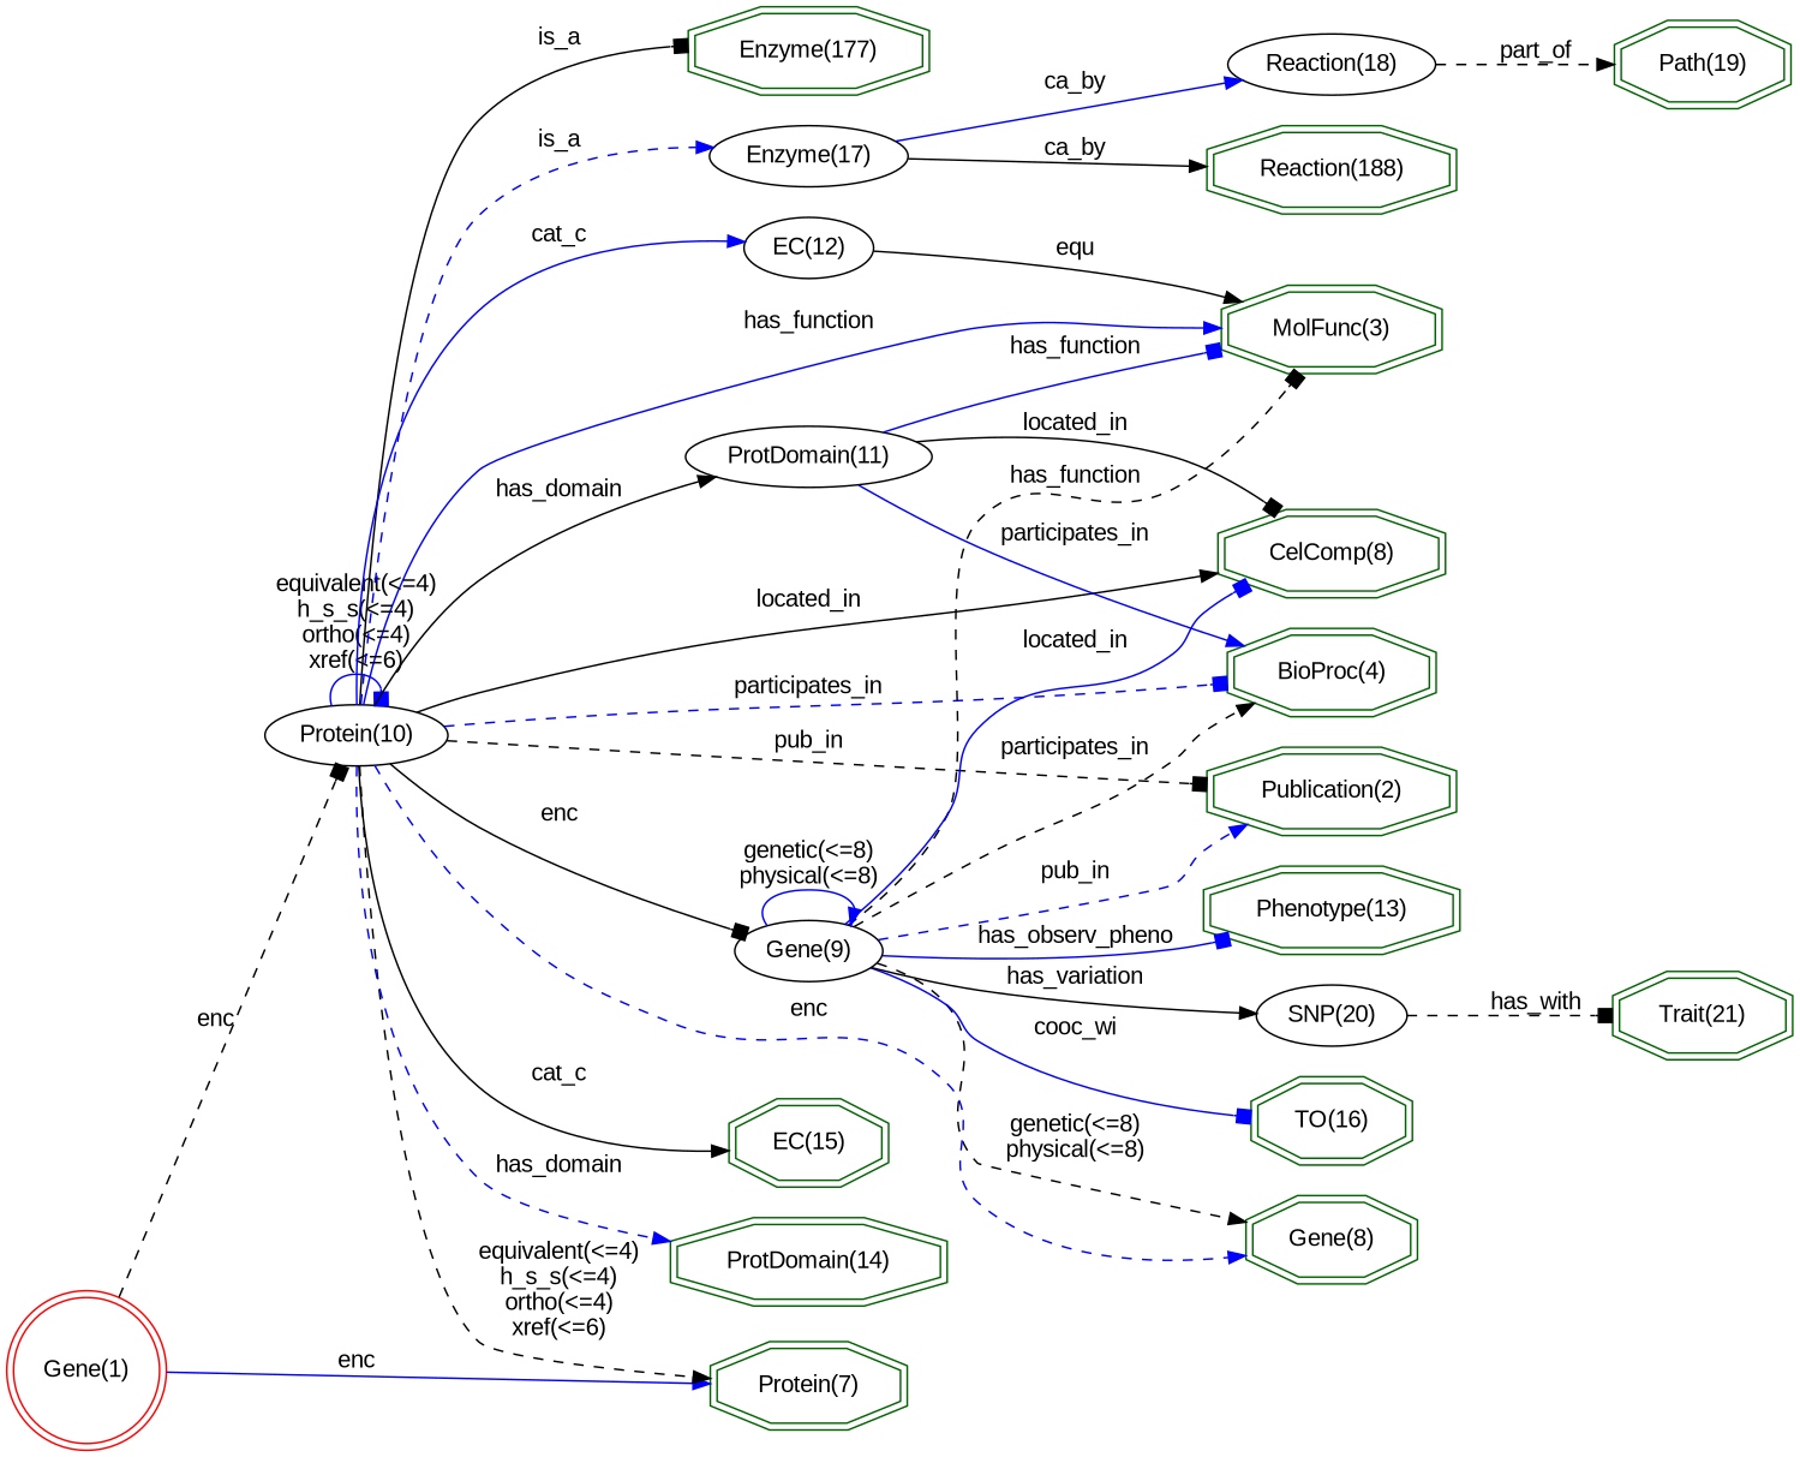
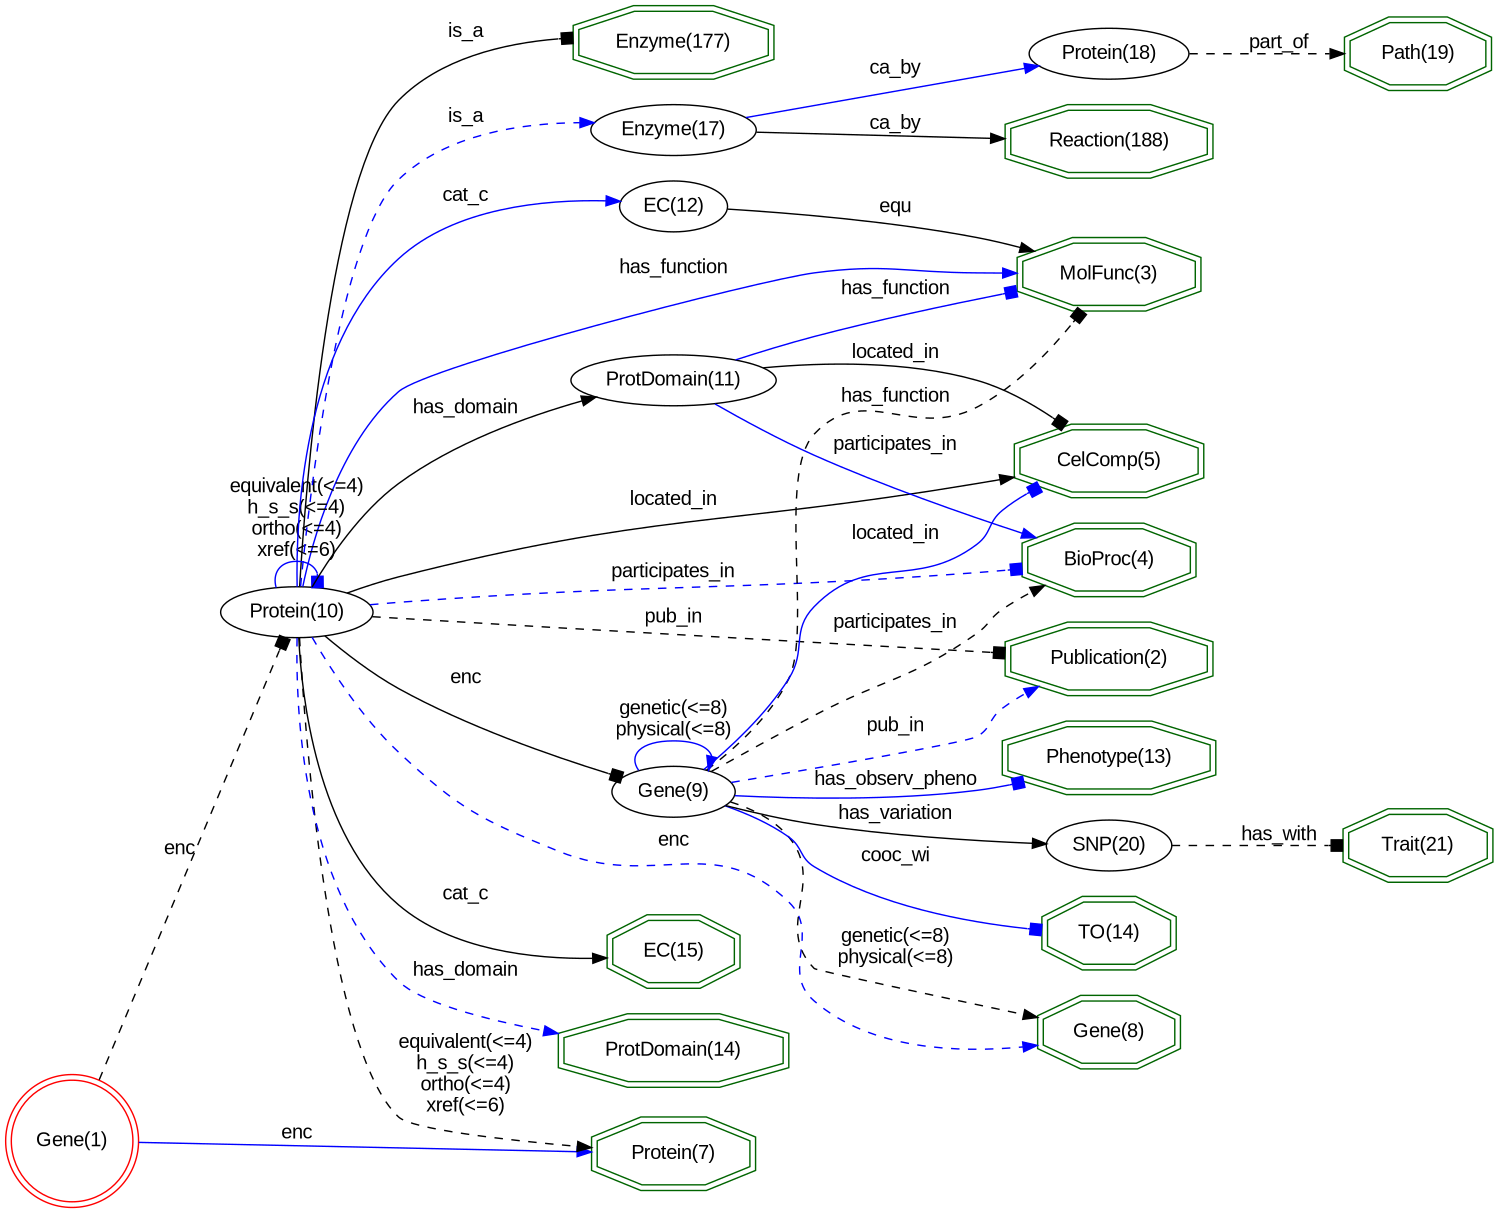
  digraph {
    fontname="Liberation Sans"
    rankdir=LR
    node [color=darkgreen fontname="Liberation Sans" shape=doubleoctagon]
    edge [arrowhead=normal color=black fontname="Liberation Sans" style=solid]
    "MolFunc(3)" [height=0.61111 width=1.7]
-   "CelComp(5)" [height=0.61111 width=1.7443 label="CelComp(8)"]
+   "CelComp(5)" [height=0.61111 width=1.7443]
    "BioProc(4)" [height=0.61111 width=1.5966]
    "Reaction(188)" [height=0.61111 width=1.9359]
    "EC(15)" [height=0.61111 width=1.1977]
    "Gene(8)" [height=0.61111 width=1.286]
-   "TO(16)" [height=0.61111 width=1.2077]
+   "TO(16)" [height=0.61111 width=1.2077 label="TO(14)"]
    "Phenotype(13)" [height=0.61111 width=1.9805]
    "Trait(21)" [height=0.61111 width=1.3655]
    "Publication(2)" [height=0.61111 width=1.9362]
    "Protein(7)" [height=0.61111 width=1.4931]
    "ProtDomain(14)" [height=0.61111 width=2.1578]
    "Enzyme(177)" [height=0.61111 width=1.8621]
    "Path(19)" [height=0.61111 width=1.3307]
    "Gene(1)" [color=red height=1.1966 shape=doublecircle width=1.1966]
    "Protein(10)" [height=0.5 width=1.3996 color="" shape=""]
    "ProtDomain(11)" [height=0.5 width=1.8819 color="" shape=""]
    "EC(12)" [height=0.5 width=1.0039 color="" shape=""]
    "Gene(9)" [height=0.5 width=1.0855 color="" shape=""]
    "Enzyme(17)" [height=0.5 width=1.4949 color="" shape=""]
    "SNP(20)" [height=0.5 width=1.1406 color="" shape=""]
-   "Reaction(18)" [height=0.5 width=1.5631 color="" shape=""]
+   "Reaction(18)" [height=0.5 width=1.5631 label="Protein(18)" color="" shape=""]
    "Gene(1)" -> "Protein(7)" [color=blue label=enc]
    "Gene(1)" -> "Protein(10)" [arrowhead=box label=enc style=dashed]
    "Protein(10)" -> "MolFunc(3)" [color=blue label=has_function]
    "Protein(10)" -> "CelComp(5)" [label=located_in]
    "Protein(10)" -> "BioProc(4)" [arrowhead=box color=blue label=participates_in style=dashed]
    "Protein(10)" -> "EC(15)" [label=cat_c]
    "Protein(10)" -> "Gene(8)" [color=blue label=enc style=dashed]
    "Protein(10)" -> "Publication(2)" [arrowhead=box label=pub_in style=dashed]
    "Protein(10)" -> "Protein(7)" [label="equivalent(<=4)\nh_s_s(<=4)\northo(<=4)\nxref(<=6)" style=dashed]
    "Protein(10)" -> "ProtDomain(14)" [color=blue label=has_domain style=dashed]
    "Protein(10)" -> "Enzyme(177)" [arrowhead=box label=is_a]
    "Protein(10)" -> "Protein(10)" [arrowhead=box color=blue label="equivalent(<=4)\nh_s_s(<=4)\northo(<=4)\nxref(<=6)"]
    "Protein(10)" -> "ProtDomain(11)" [label=has_domain]
    "Protein(10)" -> "EC(12)" [color=blue label=cat_c]
    "Protein(10)" -> "Gene(9)" [arrowhead=box label=enc]
    "Protein(10)" -> "Enzyme(17)" [color=blue label=is_a style=dashed]
    "ProtDomain(11)" -> "MolFunc(3)" [arrowhead=box color=blue label=has_function]
    "ProtDomain(11)" -> "CelComp(5)" [arrowhead=box label=located_in]
    "ProtDomain(11)" -> "BioProc(4)" [color=blue label=participates_in]
    "EC(12)" -> "MolFunc(3)" [label=equ]
    "Gene(9)" -> "MolFunc(3)" [arrowhead=box label=has_function style=dashed]
    "Gene(9)" -> "CelComp(5)" [arrowhead=box color=blue label=located_in]
    "Gene(9)" -> "BioProc(4)" [label=participates_in style=dashed]
    "Gene(9)" -> "Gene(8)" [label="genetic(<=8)\nphysical(<=8)" style=dashed]
    "Gene(9)" -> "TO(16)" [arrowhead=box color=blue label=cooc_wi]
    "Gene(9)" -> "Phenotype(13)" [arrowhead=box color=blue label=has_observ_pheno]
    "Gene(9)" -> "Publication(2)" [color=blue label=pub_in style=dashed]
    "Gene(9)" -> "Gene(9)" [color=blue label="genetic(<=8)\nphysical(<=8)"]
    "Gene(9)" -> "SNP(20)" [label=has_variation]
    "Enzyme(17)" -> "Reaction(188)" [label=ca_by]
    "Enzyme(17)" -> "Reaction(18)" [color=blue label=ca_by]
    "SNP(20)" -> "Trait(21)" [arrowhead=box label=has_with style=dashed]
    "Reaction(18)" -> "Path(19)" [label=part_of style=dashed]
  }
